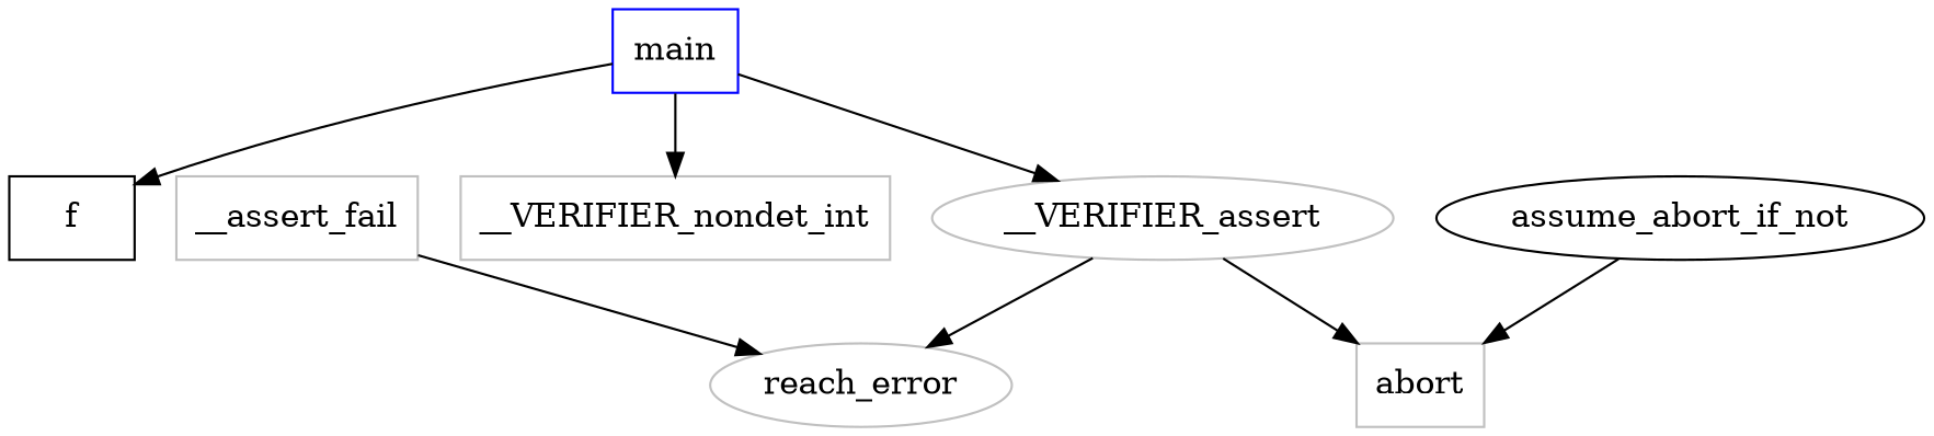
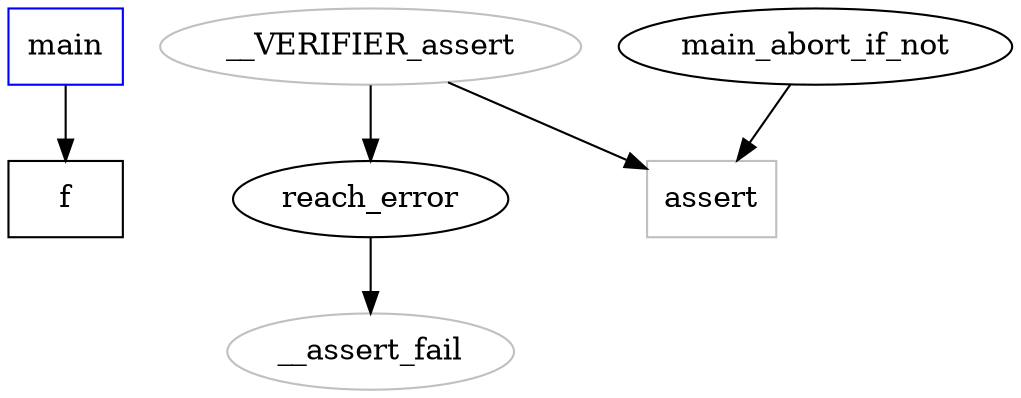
  digraph {
    rankdir=TB
    node [color=grey shape=box]
    main [color=blue]
    n2 [label=__VERIFIER_assert shape=""]
-   n3 [label=__VERIFIER_nondet_int]
    n4 [label=f color=""]
-   n5 [label=reach_error shape=""]
-   n6 [label=abort]
-   n7 [label=__assert_fail]
-   assume_abort_if_not [color="" shape=""]
-   main -> n2
-   main -> n3
+   n5 [label=reach_error color="" shape=""]
+   n6 [label=assert]
+   n7 [label=__assert_fail shape=ellipse]
+   assume_abort_if_not [label=main_abort_if_not color="" shape=""]
    main -> n4
    n2 -> n5
    n2 -> n6
-   n7 -> n5
+   n5 -> n7
    assume_abort_if_not -> n6
  }
